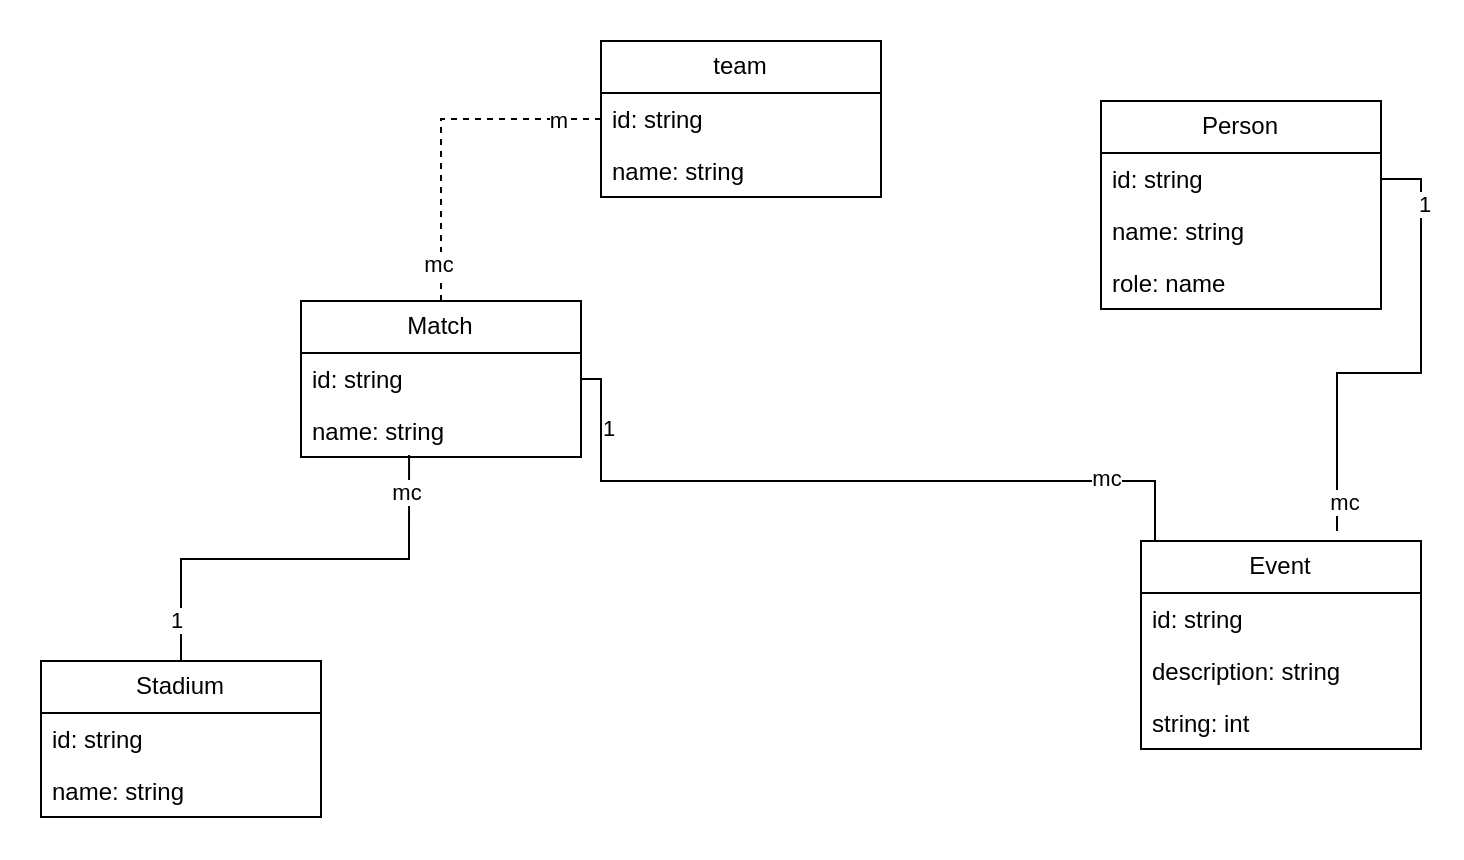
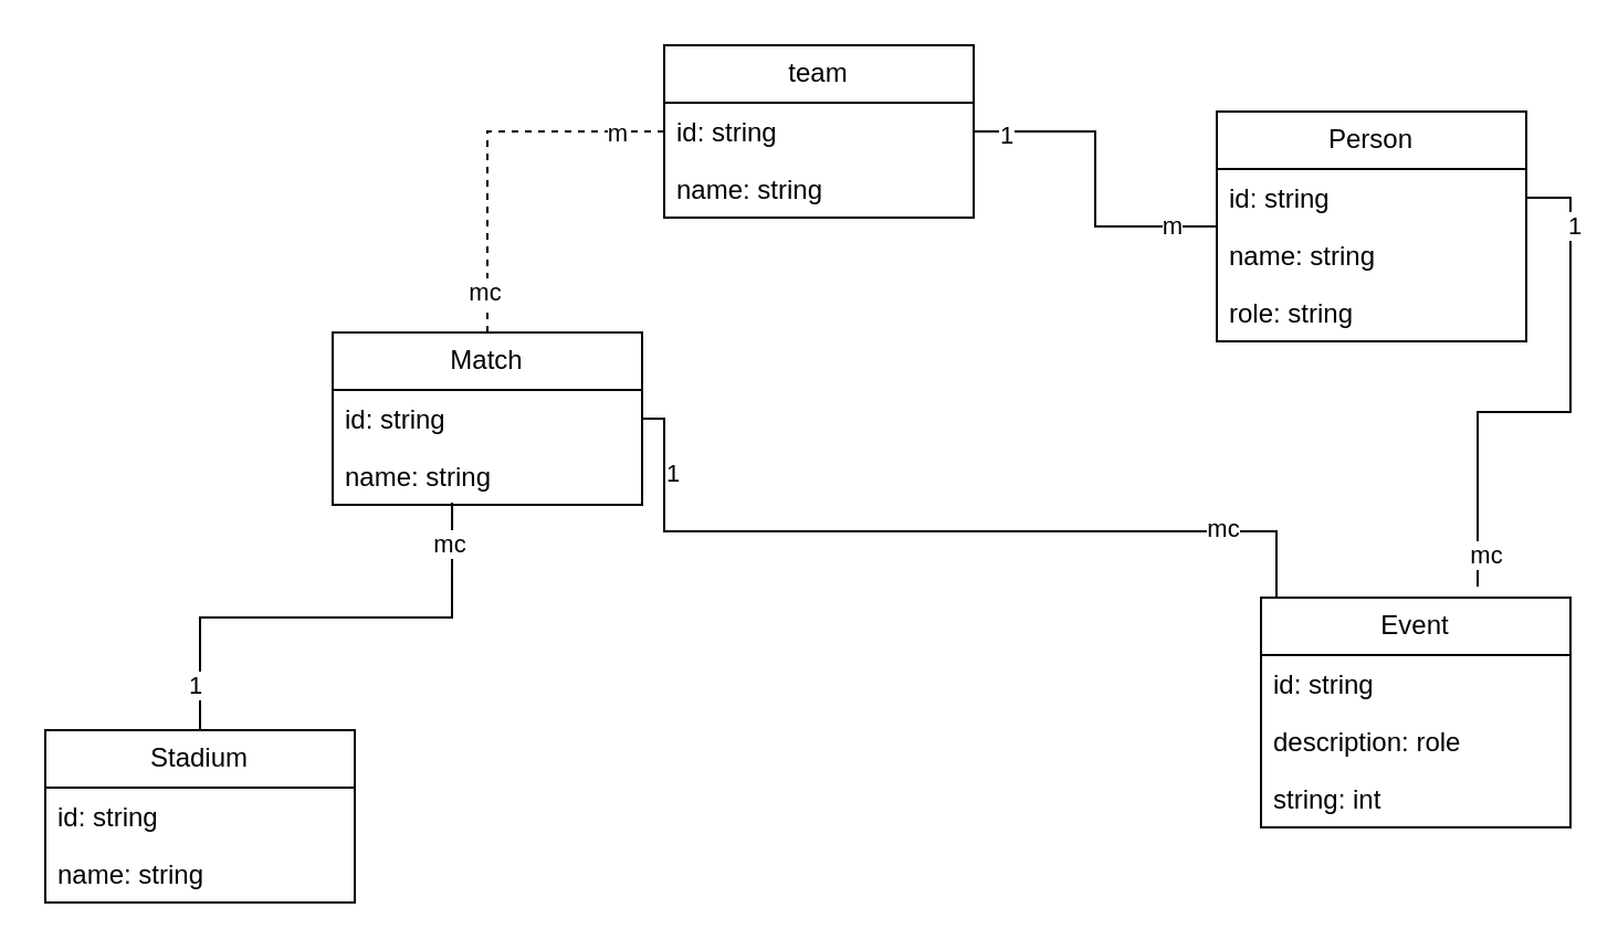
  <mxCell id="0" />
  <mxCell id="1" parent="0" />
+ <mxCell id="2" style="edgeStyle=orthogonalEdgeStyle;rounded=0;orthogonalLoop=1;jettySize=auto;html=1;endArrow=none;endFill=0;" edge="1" parent="1" source="5" target="12"><mxGeometry relative="1" as="geometry" /></mxCell>
+ <mxCell id="3" value="1" style="edgeLabel;html=1;align=center;verticalAlign=middle;resizable=0;points=[];" vertex="1" connectable="0" parent="2"><mxGeometry x="0.817" y="1" relative="1" as="geometry"><mxPoint as="offset" /></mxGeometry></mxCell>
+ <mxCell id="4" value="m" style="edgeLabel;html=1;align=center;verticalAlign=middle;resizable=0;points=[];" vertex="1" connectable="0" parent="2"><mxGeometry x="-0.726" y="-1" relative="1" as="geometry"><mxPoint as="offset" /></mxGeometry></mxCell>
  <mxCell id="5" value="Person" style="swimlane;fontStyle=0;childLayout=stackLayout;horizontal=1;startSize=26;fillColor=none;horizontalStack=0;resizeParent=1;resizeParentMax=0;resizeLast=0;collapsible=1;marginBottom=0;whiteSpace=wrap;html=1;" vertex="1" parent="1"><mxGeometry x="550" y="50" width="140" height="104" as="geometry" /></mxCell>
  <mxCell id="6" value="id: string" style="text;strokeColor=none;fillColor=none;align=left;verticalAlign=top;spacingLeft=4;spacingRight=4;overflow=hidden;rotatable=0;points=[[0,0.5],[1,0.5]];portConstraint=eastwest;whiteSpace=wrap;html=1;" vertex="1" parent="5"><mxGeometry y="26" width="140" height="26" as="geometry" /></mxCell>
  <mxCell id="7" value="name: string" style="text;strokeColor=none;fillColor=none;align=left;verticalAlign=top;spacingLeft=4;spacingRight=4;overflow=hidden;rotatable=0;points=[[0,0.5],[1,0.5]];portConstraint=eastwest;whiteSpace=wrap;html=1;" vertex="1" parent="5"><mxGeometry y="52" width="140" height="26" as="geometry" /></mxCell>
- <mxCell id="8" value="role: name" style="text;strokeColor=none;fillColor=none;align=left;verticalAlign=top;spacingLeft=4;spacingRight=4;overflow=hidden;rotatable=0;points=[[0,0.5],[1,0.5]];portConstraint=eastwest;whiteSpace=wrap;html=1;" vertex="1" parent="5"><mxGeometry y="78" width="140" height="26" as="geometry" /></mxCell>
+ <mxCell id="8" value="role: string" style="text;strokeColor=none;fillColor=none;align=left;verticalAlign=top;spacingLeft=4;spacingRight=4;overflow=hidden;rotatable=0;points=[[0,0.5],[1,0.5]];portConstraint=eastwest;whiteSpace=wrap;html=1;" vertex="1" parent="5"><mxGeometry y="78" width="140" height="26" as="geometry" /></mxCell>
  <mxCell id="9" style="edgeStyle=orthogonalEdgeStyle;rounded=0;orthogonalLoop=1;jettySize=auto;html=1;entryX=0.5;entryY=0;entryDx=0;entryDy=0;endArrow=none;endFill=0;dashed=1;" edge="1" parent="1" source="12" target="19"><mxGeometry relative="1" as="geometry" /></mxCell>
  <mxCell id="10" value="mc" style="edgeLabel;html=1;align=center;verticalAlign=middle;resizable=0;points=[];" vertex="1" connectable="0" parent="9"><mxGeometry x="0.778" y="-2" relative="1" as="geometry"><mxPoint as="offset" /></mxGeometry></mxCell>
  <mxCell id="11" value="m" style="edgeLabel;html=1;align=center;verticalAlign=middle;resizable=0;points=[];" vertex="1" connectable="0" parent="9"><mxGeometry x="-0.747" relative="1" as="geometry"><mxPoint as="offset" /></mxGeometry></mxCell>
  <mxCell id="12" value="team" style="swimlane;fontStyle=0;childLayout=stackLayout;horizontal=1;startSize=26;fillColor=none;horizontalStack=0;resizeParent=1;resizeParentMax=0;resizeLast=0;collapsible=1;marginBottom=0;whiteSpace=wrap;html=1;" vertex="1" parent="1"><mxGeometry x="300" y="20" width="140" height="78" as="geometry" /></mxCell>
  <mxCell id="13" value="id: string" style="text;strokeColor=none;fillColor=none;align=left;verticalAlign=top;spacingLeft=4;spacingRight=4;overflow=hidden;rotatable=0;points=[[0,0.5],[1,0.5]];portConstraint=eastwest;whiteSpace=wrap;html=1;" vertex="1" parent="12"><mxGeometry y="26" width="140" height="26" as="geometry" /></mxCell>
  <mxCell id="14" value="name: string" style="text;strokeColor=none;fillColor=none;align=left;verticalAlign=top;spacingLeft=4;spacingRight=4;overflow=hidden;rotatable=0;points=[[0,0.5],[1,0.5]];portConstraint=eastwest;whiteSpace=wrap;html=1;" vertex="1" parent="12"><mxGeometry y="52" width="140" height="26" as="geometry" /></mxCell>
  <mxCell id="15" value="Event" style="swimlane;fontStyle=0;childLayout=stackLayout;horizontal=1;startSize=26;fillColor=none;horizontalStack=0;resizeParent=1;resizeParentMax=0;resizeLast=0;collapsible=1;marginBottom=0;whiteSpace=wrap;html=1;" vertex="1" parent="1"><mxGeometry x="570" y="270" width="140" height="104" as="geometry" /></mxCell>
  <mxCell id="16" value="id: string" style="text;strokeColor=none;fillColor=none;align=left;verticalAlign=top;spacingLeft=4;spacingRight=4;overflow=hidden;rotatable=0;points=[[0,0.5],[1,0.5]];portConstraint=eastwest;whiteSpace=wrap;html=1;" vertex="1" parent="15"><mxGeometry y="26" width="140" height="26" as="geometry" /></mxCell>
- <mxCell id="17" value="description: string" style="text;strokeColor=none;fillColor=none;align=left;verticalAlign=top;spacingLeft=4;spacingRight=4;overflow=hidden;rotatable=0;points=[[0,0.5],[1,0.5]];portConstraint=eastwest;whiteSpace=wrap;html=1;" vertex="1" parent="15"><mxGeometry y="52" width="140" height="26" as="geometry" /></mxCell>
+ <mxCell id="17" value="description: role" style="text;strokeColor=none;fillColor=none;align=left;verticalAlign=top;spacingLeft=4;spacingRight=4;overflow=hidden;rotatable=0;points=[[0,0.5],[1,0.5]];portConstraint=eastwest;whiteSpace=wrap;html=1;" vertex="1" parent="15"><mxGeometry y="52" width="140" height="26" as="geometry" /></mxCell>
  <mxCell id="18" value="string: int" style="text;strokeColor=none;fillColor=none;align=left;verticalAlign=top;spacingLeft=4;spacingRight=4;overflow=hidden;rotatable=0;points=[[0,0.5],[1,0.5]];portConstraint=eastwest;whiteSpace=wrap;html=1;" vertex="1" parent="15"><mxGeometry y="78" width="140" height="26" as="geometry" /></mxCell>
  <mxCell id="19" value="Match" style="swimlane;fontStyle=0;childLayout=stackLayout;horizontal=1;startSize=26;fillColor=none;horizontalStack=0;resizeParent=1;resizeParentMax=0;resizeLast=0;collapsible=1;marginBottom=0;whiteSpace=wrap;html=1;" vertex="1" parent="1"><mxGeometry x="150" y="150" width="140" height="78" as="geometry" /></mxCell>
  <mxCell id="20" value="id: string" style="text;strokeColor=none;fillColor=none;align=left;verticalAlign=top;spacingLeft=4;spacingRight=4;overflow=hidden;rotatable=0;points=[[0,0.5],[1,0.5]];portConstraint=eastwest;whiteSpace=wrap;html=1;" vertex="1" parent="19"><mxGeometry y="26" width="140" height="26" as="geometry" /></mxCell>
  <mxCell id="21" value="name: string" style="text;strokeColor=none;fillColor=none;align=left;verticalAlign=top;spacingLeft=4;spacingRight=4;overflow=hidden;rotatable=0;points=[[0,0.5],[1,0.5]];portConstraint=eastwest;whiteSpace=wrap;html=1;" vertex="1" parent="19"><mxGeometry y="52" width="140" height="26" as="geometry" /></mxCell>
  <mxCell id="22" value="Stadium" style="swimlane;fontStyle=0;childLayout=stackLayout;horizontal=1;startSize=26;fillColor=none;horizontalStack=0;resizeParent=1;resizeParentMax=0;resizeLast=0;collapsible=1;marginBottom=0;whiteSpace=wrap;html=1;" vertex="1" parent="1"><mxGeometry x="20" y="330" width="140" height="78" as="geometry" /></mxCell>
  <mxCell id="23" value="id: string" style="text;strokeColor=none;fillColor=none;align=left;verticalAlign=top;spacingLeft=4;spacingRight=4;overflow=hidden;rotatable=0;points=[[0,0.5],[1,0.5]];portConstraint=eastwest;whiteSpace=wrap;html=1;" vertex="1" parent="22"><mxGeometry y="26" width="140" height="26" as="geometry" /></mxCell>
  <mxCell id="24" value="name: string" style="text;strokeColor=none;fillColor=none;align=left;verticalAlign=top;spacingLeft=4;spacingRight=4;overflow=hidden;rotatable=0;points=[[0,0.5],[1,0.5]];portConstraint=eastwest;whiteSpace=wrap;html=1;" vertex="1" parent="22"><mxGeometry y="52" width="140" height="26" as="geometry" /></mxCell>
  <mxCell id="25" style="edgeStyle=orthogonalEdgeStyle;rounded=0;orthogonalLoop=1;jettySize=auto;html=1;entryX=0.386;entryY=0.962;entryDx=0;entryDy=0;entryPerimeter=0;endArrow=none;endFill=0;" edge="1" parent="1" source="22" target="21"><mxGeometry relative="1" as="geometry" /></mxCell>
  <mxCell id="26" value="1" style="edgeLabel;html=1;align=center;verticalAlign=middle;resizable=0;points=[];" vertex="1" connectable="0" parent="25"><mxGeometry x="-0.806" y="3" relative="1" as="geometry"><mxPoint as="offset" /></mxGeometry></mxCell>
  <mxCell id="27" value="mc" style="edgeLabel;html=1;align=center;verticalAlign=middle;resizable=0;points=[];" vertex="1" connectable="0" parent="25"><mxGeometry x="0.825" y="2" relative="1" as="geometry"><mxPoint as="offset" /></mxGeometry></mxCell>
  <mxCell id="28" style="edgeStyle=orthogonalEdgeStyle;rounded=0;orthogonalLoop=1;jettySize=auto;html=1;entryX=0.25;entryY=0;entryDx=0;entryDy=0;endArrow=none;endFill=0;" edge="1" parent="1" source="20" target="15"><mxGeometry relative="1" as="geometry"><Array as="points"><mxPoint x="300" y="189" /><mxPoint x="300" y="240" /><mxPoint x="577" y="240" /><mxPoint x="577" y="270" /></Array></mxGeometry></mxCell>
  <mxCell id="29" value="1" style="edgeLabel;html=1;align=center;verticalAlign=middle;resizable=0;points=[];" vertex="1" connectable="0" parent="28"><mxGeometry x="-0.828" y="3" relative="1" as="geometry"><mxPoint as="offset" /></mxGeometry></mxCell>
  <mxCell id="30" value="mc" style="edgeLabel;html=1;align=center;verticalAlign=middle;resizable=0;points=[];" vertex="1" connectable="0" parent="28"><mxGeometry x="0.581" y="2" relative="1" as="geometry"><mxPoint as="offset" /></mxGeometry></mxCell>
  <mxCell id="31" style="edgeStyle=orthogonalEdgeStyle;rounded=0;orthogonalLoop=1;jettySize=auto;html=1;entryX=0.7;entryY=-0.048;entryDx=0;entryDy=0;entryPerimeter=0;endArrow=none;endFill=0;" edge="1" parent="1" source="6" target="15"><mxGeometry relative="1" as="geometry" /></mxCell>
  <mxCell id="32" value="mc" style="edgeLabel;html=1;align=center;verticalAlign=middle;resizable=0;points=[];" vertex="1" connectable="0" parent="31"><mxGeometry x="0.874" y="3" relative="1" as="geometry"><mxPoint as="offset" /></mxGeometry></mxCell>
  <mxCell id="33" value="1" style="edgeLabel;html=1;align=center;verticalAlign=middle;resizable=0;points=[];" vertex="1" connectable="0" parent="31"><mxGeometry x="-0.731" y="1" relative="1" as="geometry"><mxPoint as="offset" /></mxGeometry></mxCell>
